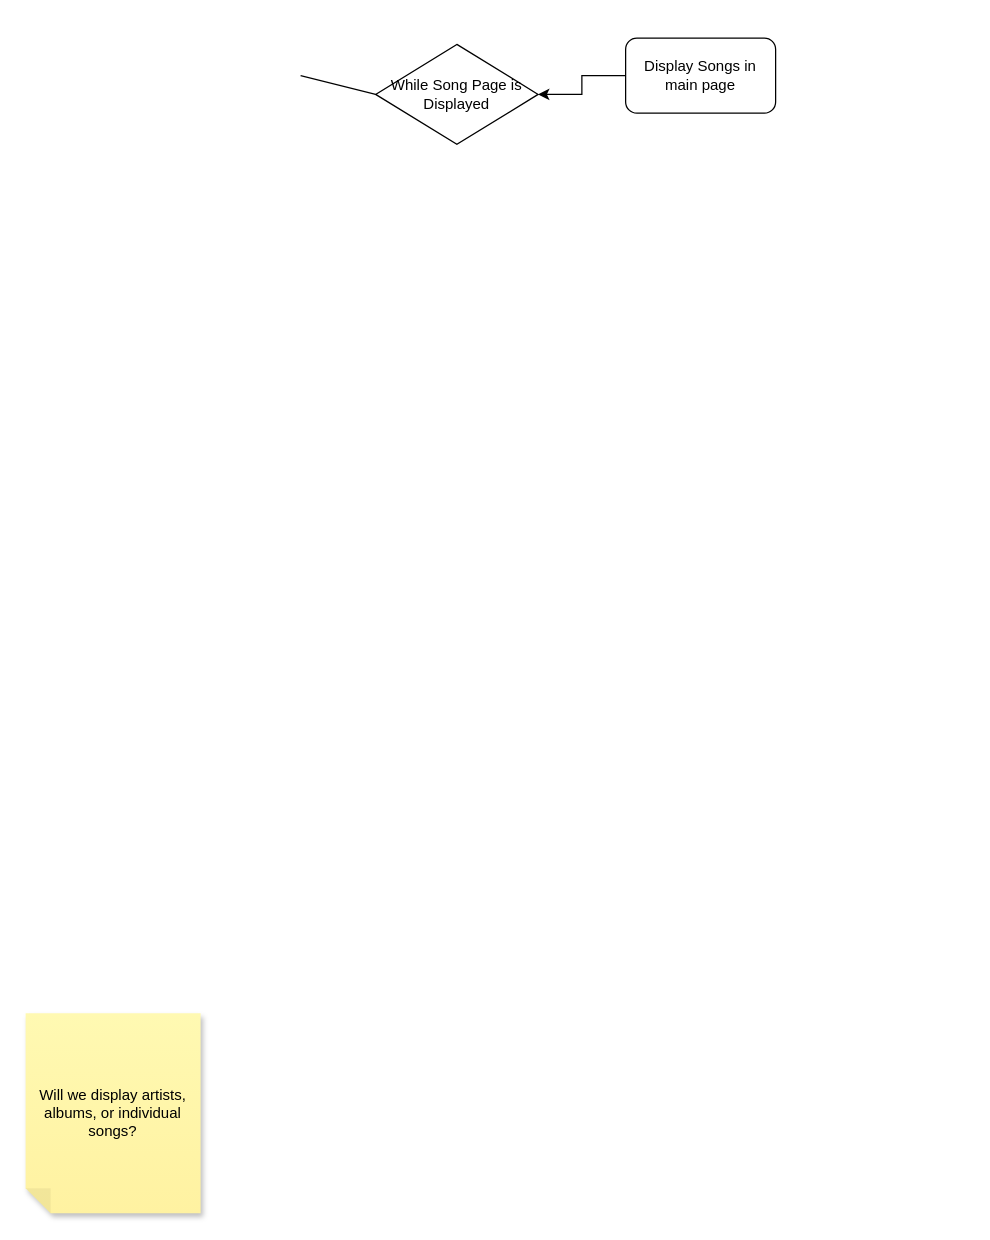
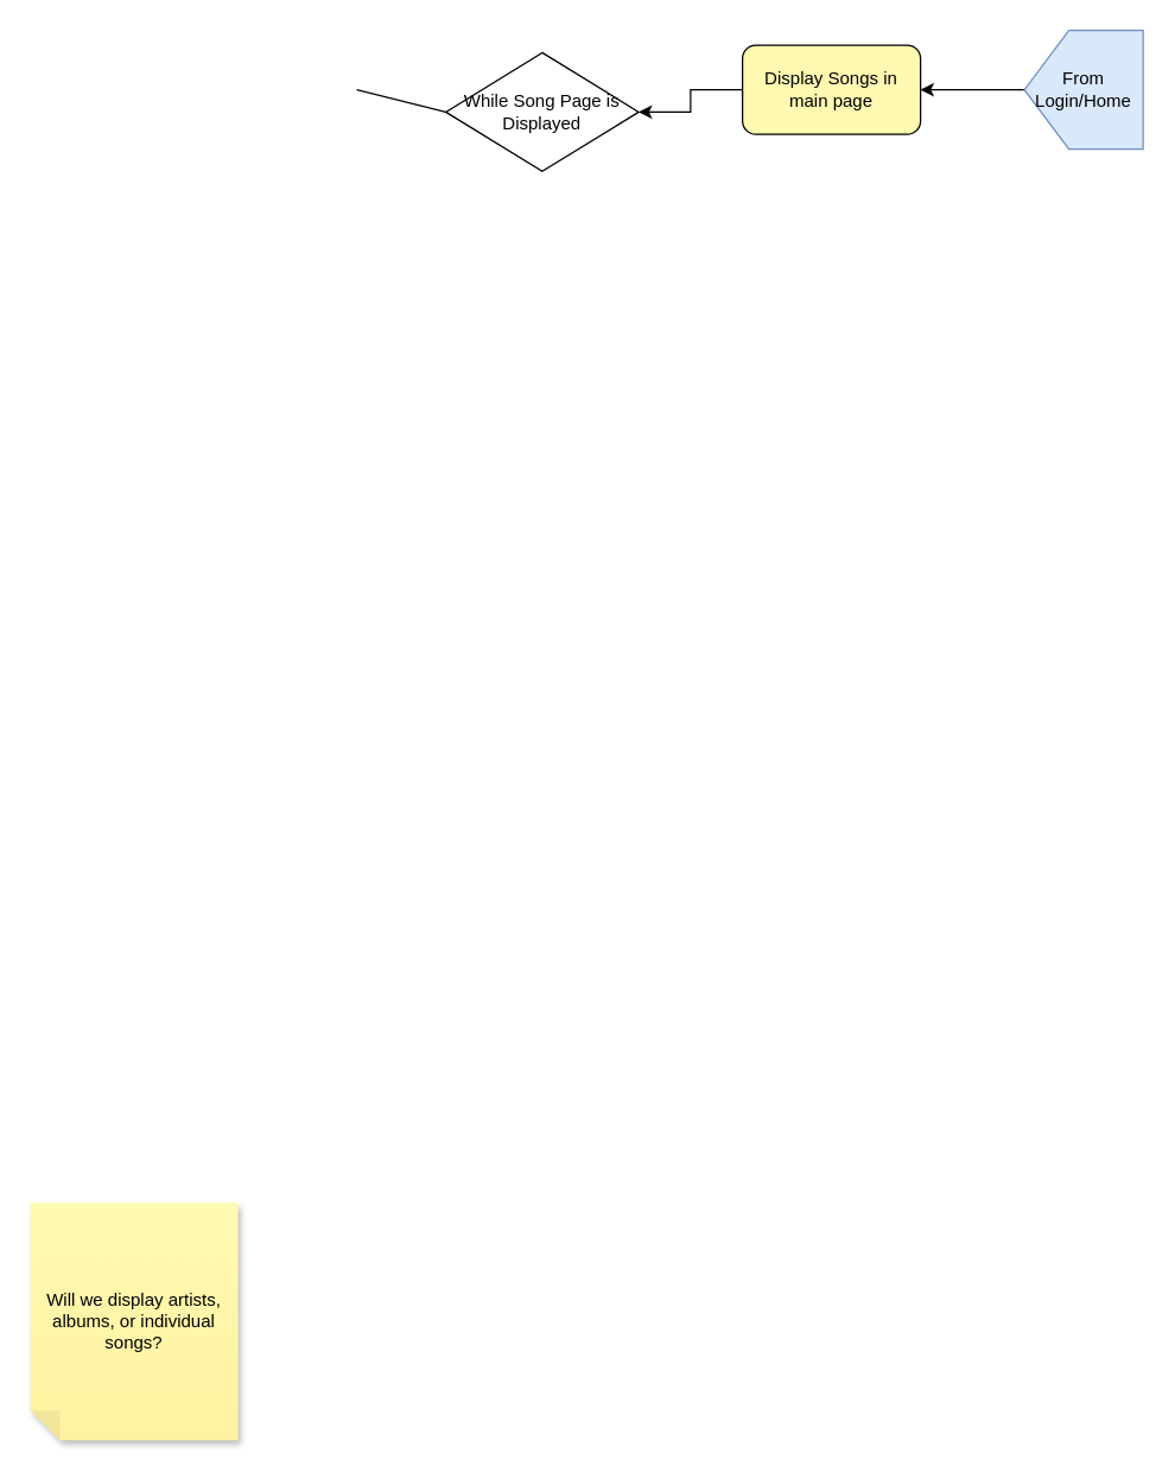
  <mxCell id="0" />
  <mxCell id="1" parent="0" />
+ <mxCell id="2" value="" style="edgeStyle=orthogonalEdgeStyle;rounded=0;orthogonalLoop=1;jettySize=auto;html=1;" edge="1" parent="1" source="3" target="5"><mxGeometry relative="1" as="geometry" /></mxCell>
+ <mxCell id="3" value="From Login/Home" style="shape=offPageConnector;whiteSpace=wrap;html=1;direction=south;fillColor=#dae8fc;strokeColor=#6c8ebf;" vertex="1" parent="1"><mxGeometry x="690" y="20" width="80" height="80" as="geometry" /></mxCell>
  <mxCell id="4" value="" style="edgeStyle=orthogonalEdgeStyle;rounded=0;orthogonalLoop=1;jettySize=auto;html=1;" edge="1" parent="1" source="5" target="6"><mxGeometry relative="1" as="geometry" /></mxCell>
- <mxCell id="5" value="Display Songs in main page" style="rounded=1;whiteSpace=wrap;html=1;" vertex="1" parent="1"><mxGeometry x="500" y="30" width="120" height="60" as="geometry" /></mxCell>
+ <mxCell id="5" value="Display Songs in main page" style="rounded=1;whiteSpace=wrap;html=1;fillColor=#fff9b2;" vertex="1" parent="1"><mxGeometry x="500" y="30" width="120" height="60" as="geometry" /></mxCell>
  <mxCell id="6" value="While Song Page is Displayed" style="rhombus;whiteSpace=wrap;html=1;" vertex="1" parent="1"><mxGeometry x="300" y="35" width="130" height="80" as="geometry" /></mxCell>
  <mxCell id="7" value="Will we display artists, albums, or individual songs?" style="shape=note;whiteSpace=wrap;html=1;backgroundOutline=1;fontColor=#000000;darkOpacity=0.05;fillColor=#FFF9B2;strokeColor=none;fillStyle=solid;direction=west;gradientDirection=north;gradientColor=#FFF2A1;shadow=1;size=20;pointerEvents=1;" vertex="1" parent="1"><mxGeometry x="20" y="810" width="140" height="160" as="geometry" /></mxCell>
  <mxCell id="8" value="" style="endArrow=none;html=1;rounded=0;entryX=0;entryY=0.5;entryDx=0;entryDy=0;" edge="1" parent="1" target="6"><mxGeometry width="50" height="50" relative="1" as="geometry"><mxPoint x="240" y="60" as="sourcePoint" /><mxPoint x="320" y="120" as="targetPoint" /></mxGeometry></mxCell>
